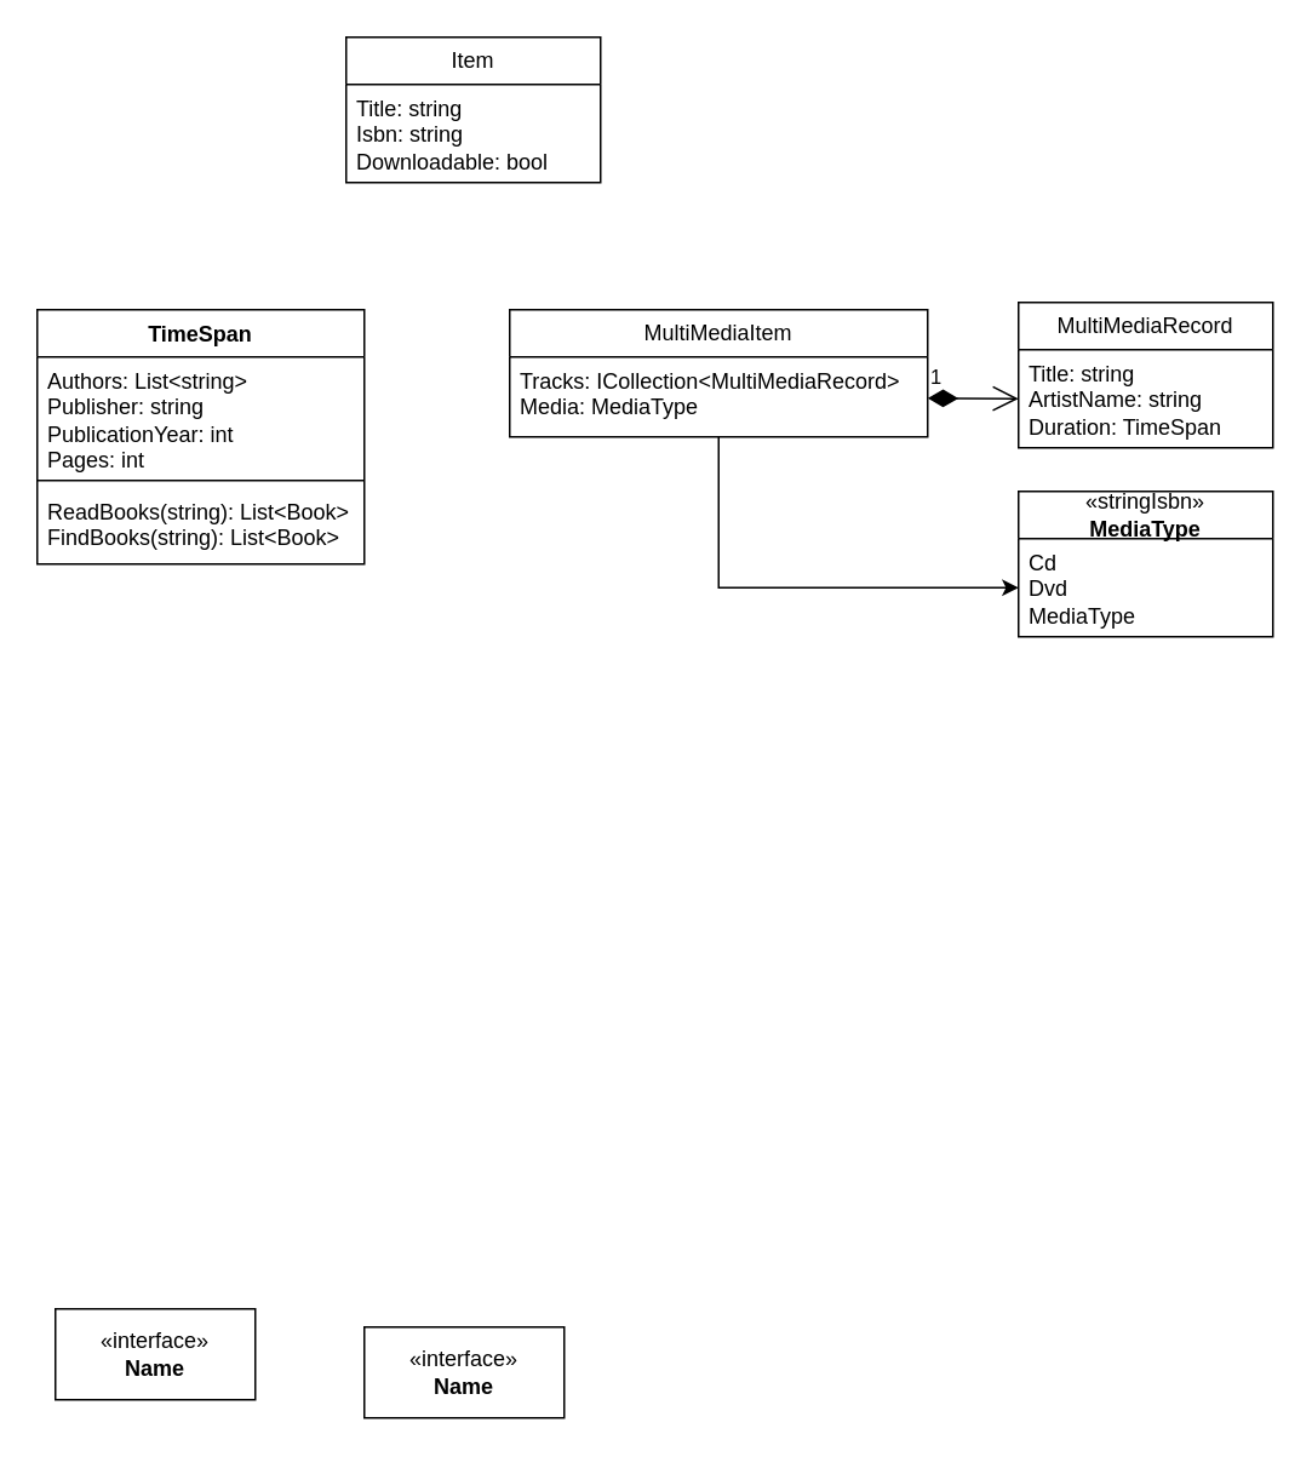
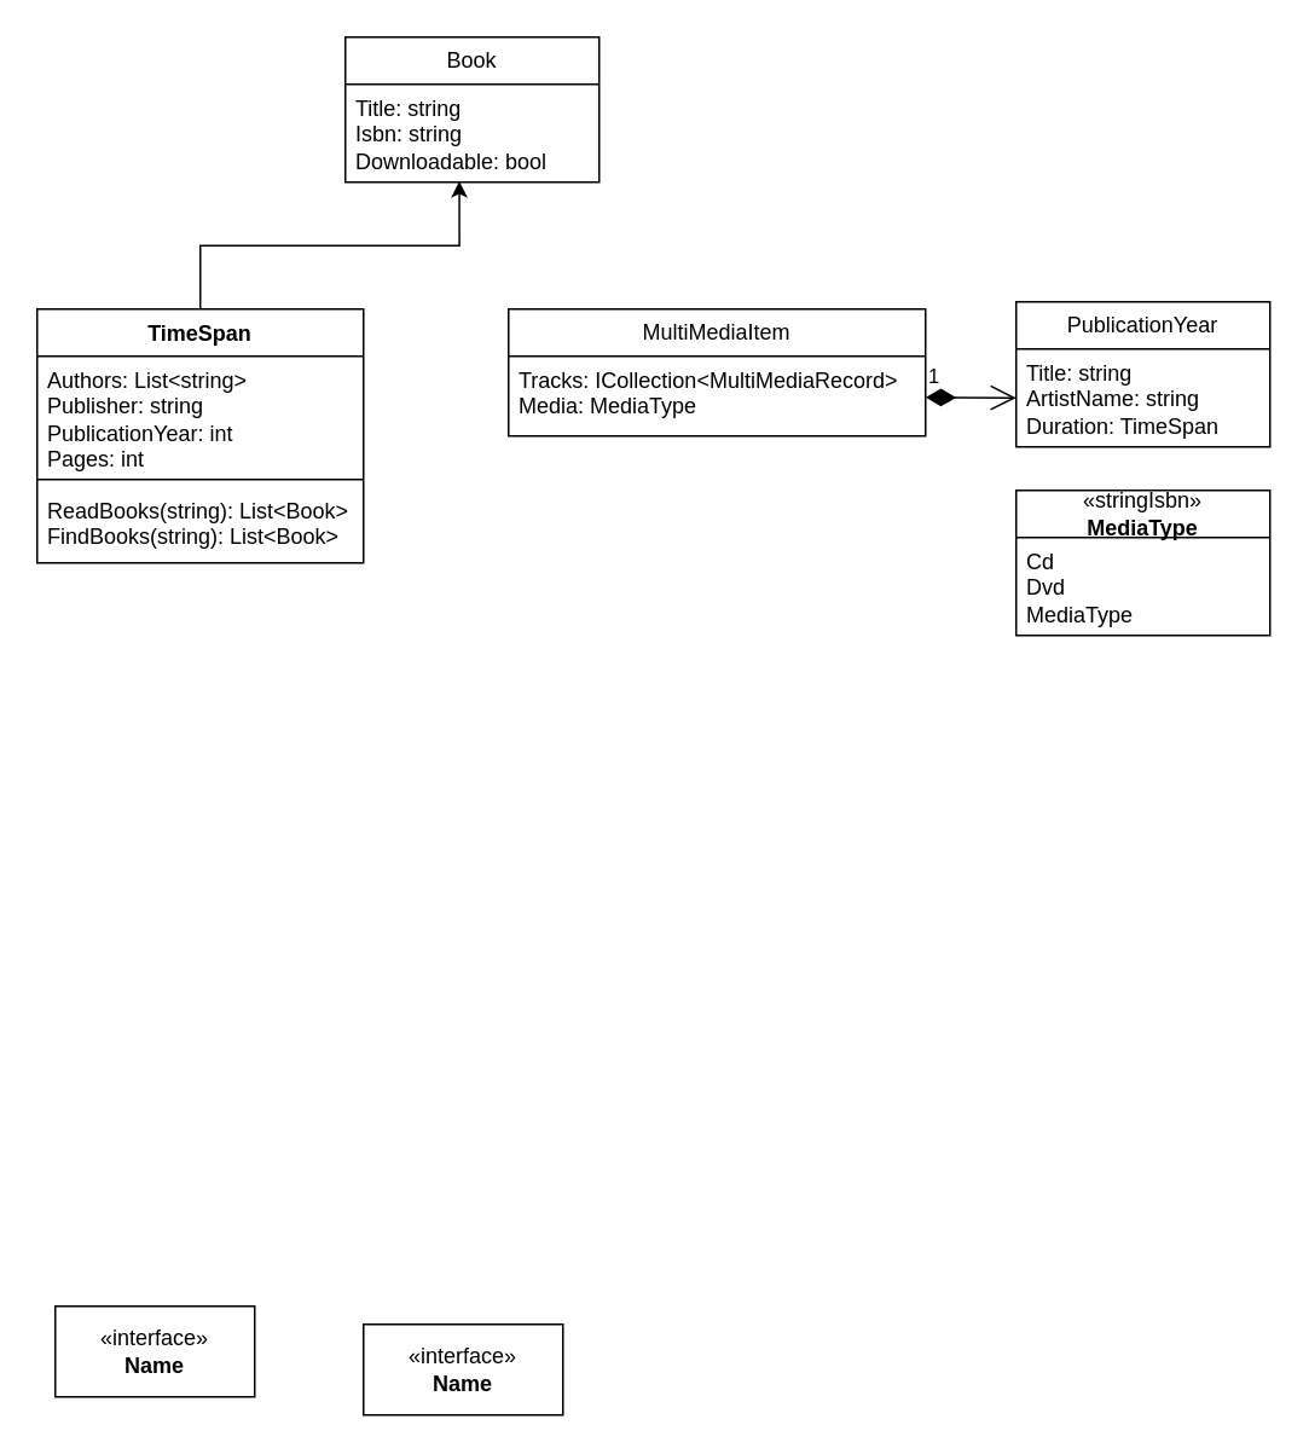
  <mxCell id="0" />
  <mxCell id="1" parent="0" />
  <mxCell id="2" value="TimeSpan" style="swimlane;fontStyle=1;align=center;verticalAlign=top;childLayout=stackLayout;horizontal=1;startSize=26;horizontalStack=0;resizeParent=1;resizeParentMax=0;resizeLast=0;collapsible=1;marginBottom=0;whiteSpace=wrap;html=1;" vertex="1" parent="1"><mxGeometry x="20" y="170" width="180" height="140" as="geometry" /></mxCell>
  <mxCell id="3" value="Authors: List&amp;lt;string&amp;gt;&lt;br&gt;Publisher: string&lt;br&gt;PublicationYear: int&lt;br&gt;Pages: int" style="text;strokeColor=none;fillColor=none;align=left;verticalAlign=top;spacingLeft=4;spacingRight=4;overflow=hidden;rotatable=0;points=[[0,0.5],[1,0.5]];portConstraint=eastwest;whiteSpace=wrap;html=1;" vertex="1" parent="2"><mxGeometry y="26" width="180" height="64" as="geometry" /></mxCell>
  <mxCell id="4" value="" style="line;strokeWidth=1;fillColor=none;align=left;verticalAlign=middle;spacingTop=-1;spacingLeft=3;spacingRight=3;rotatable=0;labelPosition=right;points=[];portConstraint=eastwest;strokeColor=inherit;" vertex="1" parent="2"><mxGeometry y="90" width="180" height="8" as="geometry" /></mxCell>
  <mxCell id="5" value="ReadBooks(string): List&amp;lt;Book&amp;gt;&lt;br&gt;FindBooks(string): List&amp;lt;Book&amp;gt;" style="text;strokeColor=none;fillColor=none;align=left;verticalAlign=top;spacingLeft=4;spacingRight=4;overflow=hidden;rotatable=0;points=[[0,0.5],[1,0.5]];portConstraint=eastwest;whiteSpace=wrap;html=1;" vertex="1" parent="2"><mxGeometry y="98" width="180" height="42" as="geometry" /></mxCell>
- <mxCell id="6" value="Item" style="swimlane;fontStyle=0;childLayout=stackLayout;horizontal=1;startSize=26;fillColor=none;horizontalStack=0;resizeParent=1;resizeParentMax=0;resizeLast=0;collapsible=1;marginBottom=0;whiteSpace=wrap;html=1;" vertex="1" parent="1"><mxGeometry x="190" y="20" width="140" height="80" as="geometry" /></mxCell>
+ <mxCell id="6" value="Book" style="swimlane;fontStyle=0;childLayout=stackLayout;horizontal=1;startSize=26;fillColor=none;horizontalStack=0;resizeParent=1;resizeParentMax=0;resizeLast=0;collapsible=1;marginBottom=0;whiteSpace=wrap;html=1;" vertex="1" parent="1"><mxGeometry x="190" y="20" width="140" height="80" as="geometry" /></mxCell>
  <mxCell id="7" value="Title: string&lt;br style=&quot;border-color: var(--border-color);&quot;&gt;Isbn: string&lt;br&gt;Downloadable: bool" style="text;strokeColor=none;fillColor=none;align=left;verticalAlign=top;spacingLeft=4;spacingRight=4;overflow=hidden;rotatable=0;points=[[0,0.5],[1,0.5]];portConstraint=eastwest;whiteSpace=wrap;html=1;" vertex="1" parent="6"><mxGeometry y="26" width="140" height="54" as="geometry" /></mxCell>
- <mxCell id="8" style="edgeStyle=orthogonalEdgeStyle;rounded=0;orthogonalLoop=1;jettySize=auto;html=1;entryX=0;entryY=0.5;entryDx=0;entryDy=0;" edge="1" parent="1" source="9" target="18"><mxGeometry relative="1" as="geometry" /></mxCell>
  <mxCell id="9" value="MultiMediaItem" style="swimlane;fontStyle=0;childLayout=stackLayout;horizontal=1;startSize=26;fillColor=none;horizontalStack=0;resizeParent=1;resizeParentMax=0;resizeLast=0;collapsible=1;marginBottom=0;whiteSpace=wrap;html=1;" vertex="1" parent="1"><mxGeometry x="280" y="170" width="230" height="70" as="geometry" /></mxCell>
  <mxCell id="10" value="Tracks:&amp;nbsp;ICollection&amp;lt;MultiMediaRecord&amp;gt;&lt;br&gt;Media:&amp;nbsp;MediaType" style="text;strokeColor=none;fillColor=none;align=left;verticalAlign=top;spacingLeft=4;spacingRight=4;overflow=hidden;rotatable=0;points=[[0,0.5],[1,0.5]];portConstraint=eastwest;whiteSpace=wrap;html=1;" vertex="1" parent="9"><mxGeometry y="26" width="230" height="44" as="geometry" /></mxCell>
- <mxCell id="11" value="MultiMediaRecord" style="swimlane;fontStyle=0;childLayout=stackLayout;horizontal=1;startSize=26;fillColor=none;horizontalStack=0;resizeParent=1;resizeParentMax=0;resizeLast=0;collapsible=1;marginBottom=0;whiteSpace=wrap;html=1;" vertex="1" parent="1"><mxGeometry x="560" y="166" width="140" height="80" as="geometry" /></mxCell>
+ <mxCell id="11" value="PublicationYear" style="swimlane;fontStyle=0;childLayout=stackLayout;horizontal=1;startSize=26;fillColor=none;horizontalStack=0;resizeParent=1;resizeParentMax=0;resizeLast=0;collapsible=1;marginBottom=0;whiteSpace=wrap;html=1;" vertex="1" parent="1"><mxGeometry x="560" y="166" width="140" height="80" as="geometry" /></mxCell>
  <mxCell id="12" value="Title: string&lt;br&gt;ArtistName: string&lt;br&gt;Duration: TimeSpan" style="text;strokeColor=none;fillColor=none;align=left;verticalAlign=top;spacingLeft=4;spacingRight=4;overflow=hidden;rotatable=0;points=[[0,0.5],[1,0.5]];portConstraint=eastwest;whiteSpace=wrap;html=1;" vertex="1" parent="11"><mxGeometry y="26" width="140" height="54" as="geometry" /></mxCell>
  <mxCell id="13" value="1" style="endArrow=open;html=1;endSize=12;startArrow=diamondThin;startSize=14;startFill=1;align=left;verticalAlign=bottom;rounded=0;entryX=0;entryY=0.5;entryDx=0;entryDy=0;" edge="1" parent="1" source="10" target="12"><mxGeometry x="-1" y="3" relative="1" as="geometry"><mxPoint x="520" y="350" as="sourcePoint" /><mxPoint x="680" y="350" as="targetPoint" /></mxGeometry></mxCell>
+ <mxCell id="14" style="edgeStyle=orthogonalEdgeStyle;rounded=0;orthogonalLoop=1;jettySize=auto;html=1;entryX=0.449;entryY=0.99;entryDx=0;entryDy=0;entryPerimeter=0;" edge="1" parent="1" source="2" target="7"><mxGeometry relative="1" as="geometry" /></mxCell>
  <mxCell id="15" value="&amp;laquo;interface&amp;raquo;&lt;br&gt;&lt;b&gt;Name&lt;/b&gt;" style="html=1;whiteSpace=wrap;" vertex="1" parent="1"><mxGeometry x="30" y="720" width="110" height="50" as="geometry" /></mxCell>
  <mxCell id="16" value="&amp;laquo;interface&amp;raquo;&lt;br&gt;&lt;b&gt;Name&lt;/b&gt;" style="html=1;whiteSpace=wrap;" vertex="1" parent="1"><mxGeometry x="200" y="730" width="110" height="50" as="geometry" /></mxCell>
  <mxCell id="17" value="«stringIsbn»&lt;br style=&quot;border-color: var(--border-color);&quot;&gt;&lt;b style=&quot;border-color: var(--border-color);&quot;&gt;MediaType&lt;/b&gt;" style="swimlane;fontStyle=0;childLayout=stackLayout;horizontal=1;startSize=26;fillColor=none;horizontalStack=0;resizeParent=1;resizeParentMax=0;resizeLast=0;collapsible=1;marginBottom=0;whiteSpace=wrap;html=1;" vertex="1" parent="1"><mxGeometry x="560" y="270" width="140" height="80" as="geometry" /></mxCell>
  <mxCell id="18" value="Cd&lt;br&gt;Dvd&lt;br&gt;MediaType" style="text;strokeColor=none;fillColor=none;align=left;verticalAlign=top;spacingLeft=4;spacingRight=4;overflow=hidden;rotatable=0;points=[[0,0.5],[1,0.5]];portConstraint=eastwest;whiteSpace=wrap;html=1;" vertex="1" parent="17"><mxGeometry y="26" width="140" height="54" as="geometry" /></mxCell>
